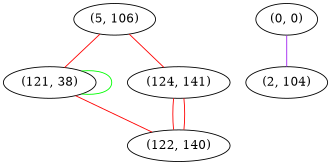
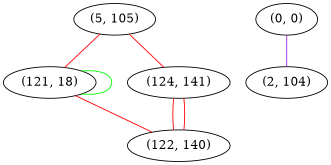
  graph {
    edge [color=red weight=1]
-   "(5, 105)" [label="(5, 106)"]
-   "(121, 38)"
+   "(5, 105)"
+   "(121, 38)" [label="(121, 18)"]
    "(124, 141)"
    n4 [label="(122, 140)"]
    "(0, 0)"
    "(2, 104)"
    "(5, 105)" -- "(121, 38)"
    "(5, 105)" -- "(124, 141)"
    "(121, 38)" -- "(121, 38)" [color=green weight=2]
    "(121, 38)" -- n4
    "(124, 141)" -- n4
    "(124, 141)" -- n4
    "(0, 0)" -- "(2, 104)" [color=purple weight=4]
  }
